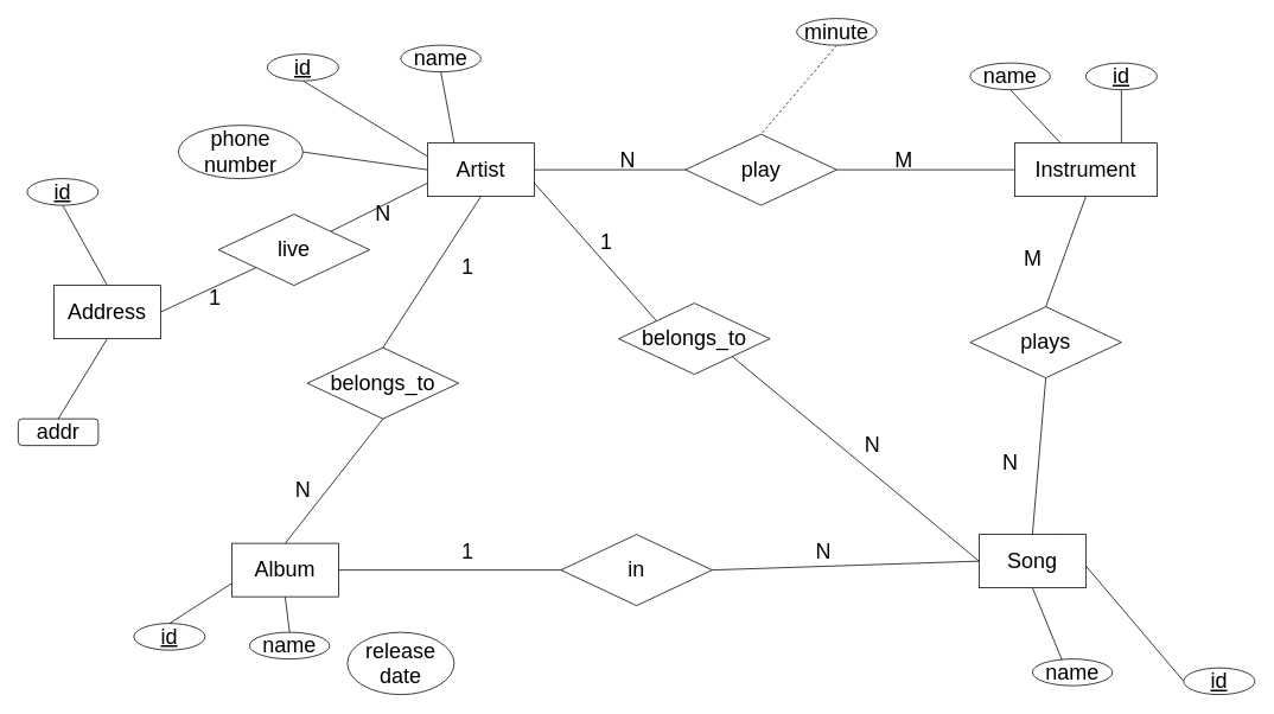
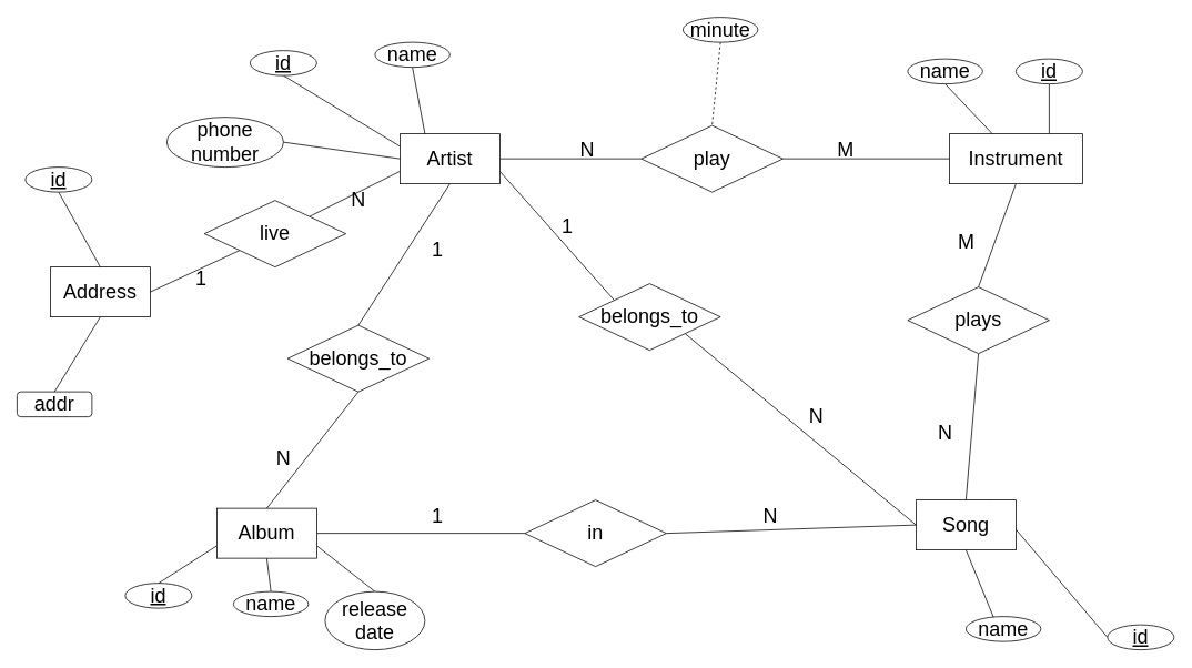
  <mxCell id="0" />
  <mxCell id="1" parent="0" />
  <mxCell id="2" style="edgeStyle=none;rounded=0;orthogonalLoop=1;jettySize=auto;html=1;exitX=0;exitY=0.75;exitDx=0;exitDy=0;endArrow=none;endFill=0;" edge="1" parent="1" source="6" target="27"><mxGeometry relative="1" as="geometry" /></mxCell>
  <mxCell id="3" style="edgeStyle=none;rounded=0;orthogonalLoop=1;jettySize=auto;html=1;exitX=1;exitY=0.75;exitDx=0;exitDy=0;entryX=0;entryY=0;entryDx=0;entryDy=0;endArrow=none;endFill=0;" edge="1" parent="1" source="6" target="40"><mxGeometry relative="1" as="geometry" /></mxCell>
  <mxCell id="4" value="&lt;font style=&quot;font-size: 24px&quot;&gt;1&lt;/font&gt;" style="text;html=1;align=center;verticalAlign=middle;resizable=0;points=[];labelBackgroundColor=#ffffff;" vertex="1" connectable="0" parent="3"><mxGeometry x="-0.159" relative="1" as="geometry"><mxPoint x="22.27" as="offset" /></mxGeometry></mxCell>
  <mxCell id="5" style="edgeStyle=none;rounded=0;orthogonalLoop=1;jettySize=auto;html=1;exitX=1;exitY=0.5;exitDx=0;exitDy=0;entryX=0;entryY=0.5;entryDx=0;entryDy=0;endArrow=none;endFill=0;" edge="1" parent="1" source="6" target="44"><mxGeometry relative="1" as="geometry" /></mxCell>
  <mxCell id="6" value="&lt;font style=&quot;font-size: 24px&quot;&gt;Artist&lt;/font&gt;" style="rounded=0;whiteSpace=wrap;html=1;" vertex="1" parent="1"><mxGeometry x="480" y="160" width="120" height="60" as="geometry" /></mxCell>
  <mxCell id="7" style="edgeStyle=none;rounded=0;orthogonalLoop=1;jettySize=auto;html=1;exitX=0.75;exitY=0;exitDx=0;exitDy=0;entryX=0.5;entryY=1;entryDx=0;entryDy=0;endArrow=none;endFill=0;" edge="1" parent="1" source="9" target="32"><mxGeometry relative="1" as="geometry" /></mxCell>
  <mxCell id="8" style="edgeStyle=none;rounded=0;orthogonalLoop=1;jettySize=auto;html=1;exitX=0.5;exitY=1;exitDx=0;exitDy=0;entryX=0.5;entryY=0;entryDx=0;entryDy=0;endArrow=none;endFill=0;" edge="1" parent="1" source="9" target="52"><mxGeometry relative="1" as="geometry" /></mxCell>
  <mxCell id="9" value="&lt;font style=&quot;font-size: 24px&quot;&gt;Instrument&lt;/font&gt;" style="rounded=0;whiteSpace=wrap;html=1;" vertex="1" parent="1"><mxGeometry x="1140" y="160" width="160" height="60" as="geometry" /></mxCell>
  <mxCell id="10" style="edgeStyle=none;rounded=0;orthogonalLoop=1;jettySize=auto;html=1;exitX=0;exitY=0.75;exitDx=0;exitDy=0;entryX=0.5;entryY=0;entryDx=0;entryDy=0;endArrow=none;endFill=0;" edge="1" parent="1" source="15" target="30"><mxGeometry relative="1" as="geometry" /></mxCell>
  <mxCell id="11" style="edgeStyle=none;rounded=0;orthogonalLoop=1;jettySize=auto;html=1;exitX=0.5;exitY=1;exitDx=0;exitDy=0;entryX=0.5;entryY=0;entryDx=0;entryDy=0;endArrow=none;endFill=0;" edge="1" parent="1" source="15" target="35"><mxGeometry relative="1" as="geometry" /></mxCell>
+ <mxCell id="12" style="edgeStyle=none;rounded=0;orthogonalLoop=1;jettySize=auto;html=1;exitX=1;exitY=0.75;exitDx=0;exitDy=0;entryX=0.5;entryY=0;entryDx=0;entryDy=0;endArrow=none;endFill=0;" edge="1" parent="1" source="15" target="36"><mxGeometry relative="1" as="geometry" /></mxCell>
  <mxCell id="13" style="edgeStyle=none;rounded=0;orthogonalLoop=1;jettySize=auto;html=1;exitX=1;exitY=0.5;exitDx=0;exitDy=0;entryX=0;entryY=0.5;entryDx=0;entryDy=0;endArrow=none;endFill=0;" edge="1" parent="1" source="15" target="48"><mxGeometry relative="1" as="geometry" /></mxCell>
  <mxCell id="14" style="edgeStyle=none;rounded=0;orthogonalLoop=1;jettySize=auto;html=1;exitX=0.5;exitY=0;exitDx=0;exitDy=0;entryX=0.5;entryY=1;entryDx=0;entryDy=0;endArrow=none;endFill=0;" edge="1" parent="1" source="15" target="57"><mxGeometry relative="1" as="geometry" /></mxCell>
  <mxCell id="15" value="&lt;font style=&quot;font-size: 24px&quot;&gt;Album&lt;/font&gt;" style="rounded=0;whiteSpace=wrap;html=1;" vertex="1" parent="1"><mxGeometry x="260" y="610" width="120" height="60" as="geometry" /></mxCell>
  <mxCell id="16" style="edgeStyle=none;rounded=0;orthogonalLoop=1;jettySize=auto;html=1;exitX=0.75;exitY=0;exitDx=0;exitDy=0;entryX=0;entryY=0.5;entryDx=0;entryDy=0;endArrow=none;endFill=0;" edge="1" parent="1" source="17" target="31"><mxGeometry relative="1" as="geometry" /></mxCell>
  <mxCell id="17" value="&lt;font style=&quot;font-size: 24px&quot;&gt;Song&lt;/font&gt;" style="rounded=0;whiteSpace=wrap;html=1;" vertex="1" parent="1"><mxGeometry x="1100" y="600" width="120" height="60" as="geometry" /></mxCell>
  <mxCell id="18" style="rounded=0;orthogonalLoop=1;jettySize=auto;html=1;exitX=0.5;exitY=1;exitDx=0;exitDy=0;entryX=0;entryY=0.25;entryDx=0;entryDy=0;endArrow=none;endFill=0;" edge="1" parent="1" source="19" target="6"><mxGeometry relative="1" as="geometry" /></mxCell>
  <mxCell id="19" value="&lt;font style=&quot;font-size: 24px&quot;&gt;&lt;u&gt;id&lt;/u&gt;&lt;/font&gt;" style="ellipse;whiteSpace=wrap;html=1;" vertex="1" parent="1"><mxGeometry x="300" y="60" width="80" height="30" as="geometry" /></mxCell>
  <mxCell id="20" style="edgeStyle=none;rounded=0;orthogonalLoop=1;jettySize=auto;html=1;exitX=0.5;exitY=1;exitDx=0;exitDy=0;entryX=0.25;entryY=0;entryDx=0;entryDy=0;endArrow=none;endFill=0;" edge="1" parent="1" source="21" target="6"><mxGeometry relative="1" as="geometry" /></mxCell>
  <mxCell id="21" value="&lt;font style=&quot;font-size: 24px&quot;&gt;name&lt;/font&gt;" style="ellipse;whiteSpace=wrap;html=1;" vertex="1" parent="1"><mxGeometry x="450" y="50" width="90" height="30" as="geometry" /></mxCell>
  <mxCell id="22" style="edgeStyle=none;rounded=0;orthogonalLoop=1;jettySize=auto;html=1;exitX=1;exitY=0.5;exitDx=0;exitDy=0;entryX=0;entryY=0.5;entryDx=0;entryDy=0;endArrow=none;endFill=0;" edge="1" parent="1" source="23" target="6"><mxGeometry relative="1" as="geometry" /></mxCell>
  <mxCell id="23" value="&lt;span style=&quot;font-size: 24px&quot;&gt;phone number&lt;/span&gt;" style="ellipse;whiteSpace=wrap;html=1;" vertex="1" parent="1"><mxGeometry x="200" y="140" width="140" height="60" as="geometry" /></mxCell>
  <mxCell id="24" style="edgeStyle=none;rounded=0;orthogonalLoop=1;jettySize=auto;html=1;exitX=0.5;exitY=1;exitDx=0;exitDy=0;entryX=0.5;entryY=0;entryDx=0;entryDy=0;endArrow=none;endFill=0;" edge="1" parent="1" source="25" target="60"><mxGeometry relative="1" as="geometry" /></mxCell>
  <mxCell id="25" value="&lt;span style=&quot;font-size: 24px&quot;&gt;Address&lt;/span&gt;" style="rounded=0;whiteSpace=wrap;html=1;" vertex="1" parent="1"><mxGeometry x="60" y="320" width="120" height="60" as="geometry" /></mxCell>
  <mxCell id="26" style="edgeStyle=none;rounded=0;orthogonalLoop=1;jettySize=auto;html=1;exitX=0;exitY=1;exitDx=0;exitDy=0;entryX=1;entryY=0.5;entryDx=0;entryDy=0;endArrow=none;endFill=0;" edge="1" parent="1" source="27" target="25"><mxGeometry relative="1" as="geometry" /></mxCell>
  <mxCell id="27" value="&lt;font style=&quot;font-size: 24px&quot;&gt;live&lt;/font&gt;" style="rhombus;whiteSpace=wrap;html=1;" vertex="1" parent="1"><mxGeometry x="245" y="240" width="170" height="80" as="geometry" /></mxCell>
  <mxCell id="28" style="edgeStyle=none;rounded=0;orthogonalLoop=1;jettySize=auto;html=1;exitX=0.5;exitY=1;exitDx=0;exitDy=0;entryX=0.5;entryY=0;entryDx=0;entryDy=0;endArrow=none;endFill=0;" edge="1" parent="1" source="29" target="25"><mxGeometry relative="1" as="geometry" /></mxCell>
  <mxCell id="29" value="&lt;font style=&quot;font-size: 24px&quot;&gt;&lt;u&gt;id&lt;/u&gt;&lt;/font&gt;" style="ellipse;whiteSpace=wrap;html=1;" vertex="1" parent="1"><mxGeometry x="30" y="200" width="80" height="30" as="geometry" /></mxCell>
  <mxCell id="30" value="&lt;font style=&quot;font-size: 24px&quot;&gt;&lt;u&gt;id&lt;/u&gt;&lt;/font&gt;" style="ellipse;whiteSpace=wrap;html=1;" vertex="1" parent="1"><mxGeometry x="150" y="700" width="80" height="30" as="geometry" /></mxCell>
  <mxCell id="31" value="&lt;font style=&quot;font-size: 24px&quot;&gt;&lt;u&gt;id&lt;/u&gt;&lt;/font&gt;" style="ellipse;whiteSpace=wrap;html=1;" vertex="1" parent="1"><mxGeometry x="1330" y="750" width="80" height="30" as="geometry" /></mxCell>
  <mxCell id="32" value="&lt;font style=&quot;font-size: 24px&quot;&gt;&lt;u&gt;id&lt;/u&gt;&lt;/font&gt;" style="ellipse;whiteSpace=wrap;html=1;" vertex="1" parent="1"><mxGeometry x="1220" y="70" width="80" height="30" as="geometry" /></mxCell>
  <mxCell id="33" style="edgeStyle=none;rounded=0;orthogonalLoop=1;jettySize=auto;html=1;exitX=0.5;exitY=1;exitDx=0;exitDy=0;endArrow=none;endFill=0;" edge="1" parent="1" source="34" target="9"><mxGeometry relative="1" as="geometry" /></mxCell>
  <mxCell id="34" value="&lt;font style=&quot;font-size: 24px&quot;&gt;name&lt;/font&gt;" style="ellipse;whiteSpace=wrap;html=1;" vertex="1" parent="1"><mxGeometry x="1090" y="70" width="90" height="30" as="geometry" /></mxCell>
  <mxCell id="35" value="&lt;font style=&quot;font-size: 24px&quot;&gt;name&lt;/font&gt;" style="ellipse;whiteSpace=wrap;html=1;" vertex="1" parent="1"><mxGeometry x="280" y="710" width="90" height="30" as="geometry" /></mxCell>
  <mxCell id="36" value="&lt;font style=&quot;font-size: 24px&quot;&gt;release date&lt;/font&gt;" style="ellipse;whiteSpace=wrap;html=1;" vertex="1" parent="1"><mxGeometry x="390" y="710" width="120" height="70" as="geometry" /></mxCell>
  <mxCell id="37" style="edgeStyle=none;rounded=0;orthogonalLoop=1;jettySize=auto;html=1;exitX=0.5;exitY=1;exitDx=0;exitDy=0;entryX=0.5;entryY=1;entryDx=0;entryDy=0;endArrow=none;endFill=0;" edge="1" parent="1" source="38" target="17"><mxGeometry relative="1" as="geometry" /></mxCell>
  <mxCell id="38" value="&lt;font style=&quot;font-size: 24px&quot;&gt;name&lt;/font&gt;" style="ellipse;whiteSpace=wrap;html=1;" vertex="1" parent="1"><mxGeometry x="1160" y="740" width="90" height="30" as="geometry" /></mxCell>
  <mxCell id="39" style="edgeStyle=none;rounded=0;orthogonalLoop=1;jettySize=auto;html=1;exitX=1;exitY=1;exitDx=0;exitDy=0;entryX=0;entryY=0.5;entryDx=0;entryDy=0;endArrow=none;endFill=0;" edge="1" parent="1" source="40" target="17"><mxGeometry relative="1" as="geometry" /></mxCell>
  <mxCell id="40" value="&lt;span style=&quot;font-size: 24px&quot;&gt;belongs_to&lt;/span&gt;" style="rhombus;whiteSpace=wrap;html=1;" vertex="1" parent="1"><mxGeometry x="695" y="340" width="170" height="80" as="geometry" /></mxCell>
  <mxCell id="41" value="&lt;font style=&quot;font-size: 24px&quot;&gt;1&lt;/font&gt;" style="text;html=1;align=center;verticalAlign=middle;resizable=0;points=[];autosize=1;" vertex="1" parent="1"><mxGeometry x="226" y="324" width="30" height="20" as="geometry" /></mxCell>
  <mxCell id="42" value="&lt;span style=&quot;font-size: 24px&quot;&gt;N&lt;/span&gt;" style="text;html=1;align=center;verticalAlign=middle;resizable=0;points=[];autosize=1;" vertex="1" parent="1"><mxGeometry x="415" y="230" width="30" height="20" as="geometry" /></mxCell>
  <mxCell id="43" style="edgeStyle=none;rounded=0;orthogonalLoop=1;jettySize=auto;html=1;exitX=1;exitY=0.5;exitDx=0;exitDy=0;entryX=0;entryY=0.5;entryDx=0;entryDy=0;endArrow=none;endFill=0;" edge="1" parent="1" source="44" target="9"><mxGeometry relative="1" as="geometry" /></mxCell>
  <mxCell id="44" value="&lt;font style=&quot;font-size: 24px&quot;&gt;play&lt;/font&gt;" style="rhombus;whiteSpace=wrap;html=1;" vertex="1" parent="1"><mxGeometry x="770" y="150" width="170" height="80" as="geometry" /></mxCell>
  <mxCell id="45" value="&lt;span style=&quot;font-size: 24px&quot;&gt;N&lt;/span&gt;" style="text;html=1;align=center;verticalAlign=middle;resizable=0;points=[];autosize=1;" vertex="1" parent="1"><mxGeometry x="690" y="170" width="30" height="20" as="geometry" /></mxCell>
  <mxCell id="46" value="&lt;span style=&quot;font-size: 24px&quot;&gt;M&lt;/span&gt;" style="text;html=1;align=center;verticalAlign=middle;resizable=0;points=[];autosize=1;" vertex="1" parent="1"><mxGeometry x="995" y="170" width="40" height="20" as="geometry" /></mxCell>
  <mxCell id="47" style="edgeStyle=none;rounded=0;orthogonalLoop=1;jettySize=auto;html=1;exitX=1;exitY=0.5;exitDx=0;exitDy=0;entryX=0;entryY=0.5;entryDx=0;entryDy=0;endArrow=none;endFill=0;" edge="1" parent="1" source="48" target="17"><mxGeometry relative="1" as="geometry" /></mxCell>
  <mxCell id="48" value="&lt;span style=&quot;font-size: 24px&quot;&gt;in&lt;/span&gt;" style="rhombus;whiteSpace=wrap;html=1;" vertex="1" parent="1"><mxGeometry x="630" y="600" width="170" height="80" as="geometry" /></mxCell>
  <mxCell id="49" value="&lt;font style=&quot;font-size: 24px&quot;&gt;1&lt;/font&gt;" style="text;html=1;align=center;verticalAlign=middle;resizable=0;points=[];autosize=1;" vertex="1" parent="1"><mxGeometry x="510" y="610" width="30" height="20" as="geometry" /></mxCell>
  <mxCell id="50" value="&lt;span style=&quot;font-size: 24px&quot;&gt;N&lt;/span&gt;" style="text;html=1;align=center;verticalAlign=middle;resizable=0;points=[];autosize=1;" vertex="1" parent="1"><mxGeometry x="910" y="610" width="30" height="20" as="geometry" /></mxCell>
  <mxCell id="51" style="edgeStyle=none;rounded=0;orthogonalLoop=1;jettySize=auto;html=1;exitX=0.5;exitY=1;exitDx=0;exitDy=0;entryX=0.5;entryY=0;entryDx=0;entryDy=0;endArrow=none;endFill=0;" edge="1" parent="1" source="52" target="17"><mxGeometry relative="1" as="geometry" /></mxCell>
  <mxCell id="52" value="&lt;font style=&quot;font-size: 24px&quot;&gt;plays&lt;/font&gt;" style="rhombus;whiteSpace=wrap;html=1;" vertex="1" parent="1"><mxGeometry x="1090" y="344" width="170" height="80" as="geometry" /></mxCell>
  <mxCell id="53" value="&lt;span style=&quot;font-size: 24px&quot;&gt;M&lt;/span&gt;" style="text;html=1;align=center;verticalAlign=middle;resizable=0;points=[];autosize=1;" vertex="1" parent="1"><mxGeometry x="1140" y="280" width="40" height="20" as="geometry" /></mxCell>
  <mxCell id="54" value="&lt;span style=&quot;font-size: 24px&quot;&gt;N&lt;/span&gt;" style="text;html=1;align=center;verticalAlign=middle;resizable=0;points=[];autosize=1;" vertex="1" parent="1"><mxGeometry x="1120" y="510" width="30" height="20" as="geometry" /></mxCell>
  <mxCell id="55" value="&lt;span style=&quot;font-size: 24px&quot;&gt;N&lt;/span&gt;" style="text;html=1;align=center;verticalAlign=middle;resizable=0;points=[];autosize=1;" vertex="1" parent="1"><mxGeometry x="965" y="490" width="30" height="20" as="geometry" /></mxCell>
  <mxCell id="56" style="edgeStyle=none;rounded=0;orthogonalLoop=1;jettySize=auto;html=1;exitX=0.5;exitY=0;exitDx=0;exitDy=0;entryX=0.5;entryY=1;entryDx=0;entryDy=0;endArrow=none;endFill=0;" edge="1" parent="1" source="57" target="6"><mxGeometry relative="1" as="geometry" /></mxCell>
  <mxCell id="57" value="&lt;span style=&quot;font-size: 24px&quot;&gt;belongs_to&lt;/span&gt;" style="rhombus;whiteSpace=wrap;html=1;" vertex="1" parent="1"><mxGeometry x="345" y="390" width="170" height="80" as="geometry" /></mxCell>
  <mxCell id="58" value="&lt;span style=&quot;font-size: 24px&quot;&gt;N&lt;/span&gt;" style="text;html=1;align=center;verticalAlign=middle;resizable=0;points=[];autosize=1;" vertex="1" parent="1"><mxGeometry x="325" y="540" width="30" height="20" as="geometry" /></mxCell>
  <mxCell id="59" value="&lt;font style=&quot;font-size: 24px&quot;&gt;1&lt;/font&gt;" style="text;html=1;align=center;verticalAlign=middle;resizable=0;points=[];autosize=1;" vertex="1" parent="1"><mxGeometry x="510" y="290" width="30" height="20" as="geometry" /></mxCell>
  <mxCell id="60" value="&lt;font style=&quot;font-size: 24px&quot;&gt;addr&lt;/font&gt;" style="whiteSpace=wrap;html=1;rounded=1;" vertex="1" parent="1"><mxGeometry x="20" y="470" width="90" height="30" as="geometry" /></mxCell>
  <mxCell id="61" style="edgeStyle=none;rounded=0;orthogonalLoop=1;jettySize=auto;html=1;exitX=0.5;exitY=1;exitDx=0;exitDy=0;entryX=0.5;entryY=0;entryDx=0;entryDy=0;endArrow=none;endFill=0;dashed=1;" edge="1" parent="1" source="62" target="44"><mxGeometry relative="1" as="geometry" /></mxCell>
- <mxCell id="62" value="&lt;font style=&quot;font-size: 24px&quot;&gt;minute&lt;/font&gt;" style="ellipse;whiteSpace=wrap;html=1;" vertex="1" parent="1"><mxGeometry x="895" y="20" width="90" height="30" as="geometry" /></mxCell>
+ <mxCell id="62" value="&lt;font style=&quot;font-size: 24px&quot;&gt;minute&lt;/font&gt;" style="ellipse;whiteSpace=wrap;html=1;" vertex="1" parent="1"><mxGeometry x="820" y="20" width="90" height="30" as="geometry" /></mxCell>
